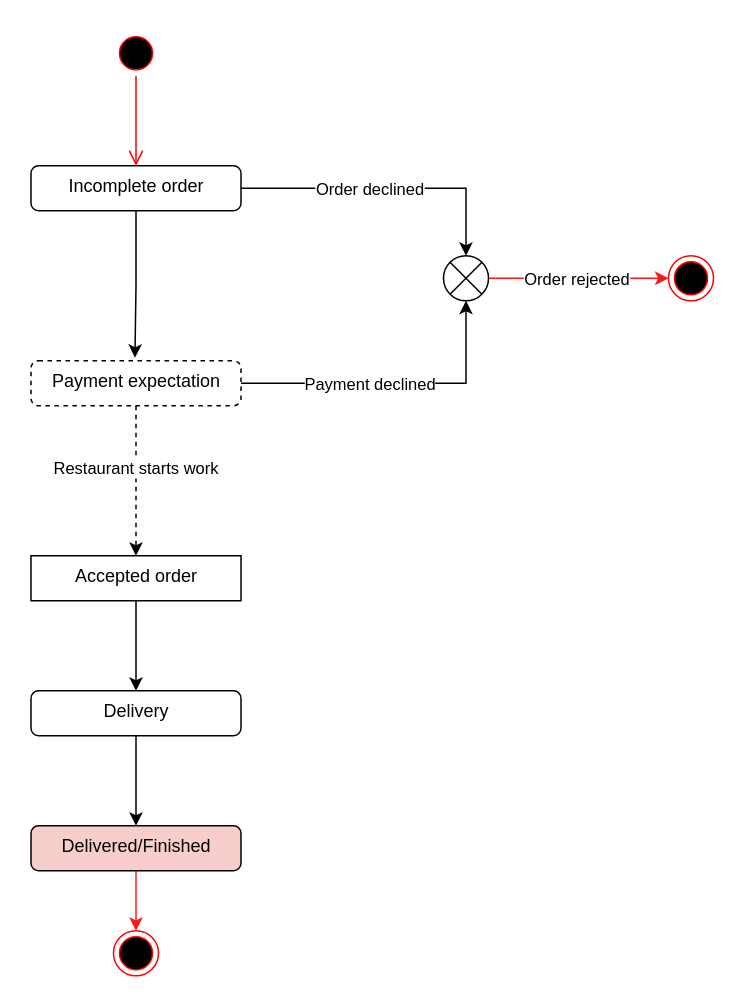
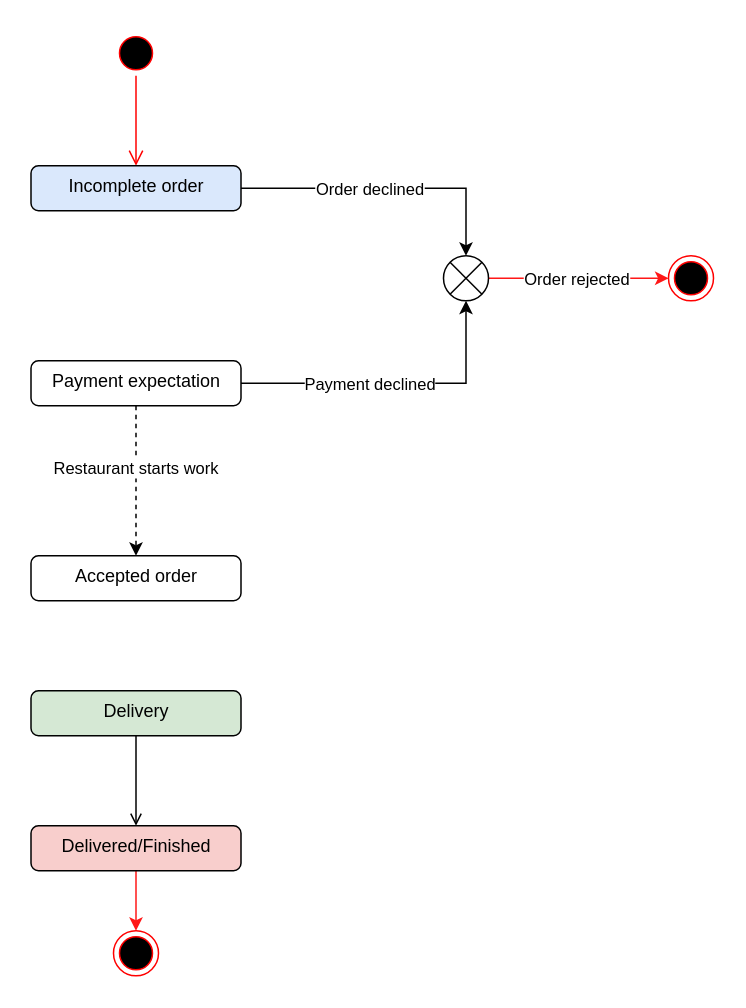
  <mxCell id="0" />
  <mxCell id="1" parent="0" />
  <mxCell id="2" value="" style="ellipse;html=1;shape=startState;fillColor=#000000;strokeColor=#ff0000;" vertex="1" parent="1"><mxGeometry x="75" y="20" width="30" height="30" as="geometry" /></mxCell>
  <mxCell id="3" value="" style="edgeStyle=orthogonalEdgeStyle;html=1;verticalAlign=bottom;endArrow=open;endSize=8;strokeColor=#ff0000;rounded=0;" edge="1" source="2" parent="1"><mxGeometry relative="1" as="geometry"><mxPoint x="90" y="110" as="targetPoint" /></mxGeometry></mxCell>
  <mxCell id="4" style="edgeStyle=orthogonalEdgeStyle;rounded=0;orthogonalLoop=1;jettySize=auto;html=1;" edge="1" parent="1" source="7" target="10"><mxGeometry relative="1" as="geometry" /></mxCell>
  <mxCell id="5" value="Order declined" style="edgeLabel;html=1;align=center;verticalAlign=middle;resizable=0;points=[];" vertex="1" connectable="0" parent="4"><mxGeometry x="-0.084" y="1" relative="1" as="geometry"><mxPoint x="-4" y="1" as="offset" /></mxGeometry></mxCell>
- <mxCell id="6" style="edgeStyle=orthogonalEdgeStyle;rounded=0;orthogonalLoop=1;jettySize=auto;html=1;exitX=0.5;exitY=1;exitDx=0;exitDy=0;entryX=0.495;entryY=-0.067;entryDx=0;entryDy=0;entryPerimeter=0;" edge="1" parent="1" source="7" target="17"><mxGeometry relative="1" as="geometry"><mxPoint x="95" y="170" as="targetPoint" /></mxGeometry></mxCell>
- <mxCell id="7" value="Incomplete order" style="html=1;align=center;verticalAlign=top;rounded=1;absoluteArcSize=1;arcSize=10;dashed=0;" vertex="1" parent="1"><mxGeometry x="20" y="110" width="140" height="30" as="geometry" /></mxCell>
+ <mxCell id="7" value="Incomplete order" style="html=1;align=center;verticalAlign=top;rounded=1;absoluteArcSize=1;arcSize=10;dashed=0;fillColor=#dae8fc;" vertex="1" parent="1"><mxGeometry x="20" y="110" width="140" height="30" as="geometry" /></mxCell>
  <mxCell id="8" style="edgeStyle=orthogonalEdgeStyle;rounded=0;orthogonalLoop=1;jettySize=auto;html=1;exitX=1;exitY=0.5;exitDx=0;exitDy=0;strokeColor=#FF1717;entryX=0;entryY=0.5;entryDx=0;entryDy=0;" edge="1" parent="1" source="10" target="23"><mxGeometry relative="1" as="geometry"><mxPoint x="425" y="185" as="targetPoint" /></mxGeometry></mxCell>
  <mxCell id="9" value="Order rejected" style="edgeLabel;html=1;align=center;verticalAlign=middle;resizable=0;points=[];" vertex="1" connectable="0" parent="8"><mxGeometry x="-0.308" y="2" relative="1" as="geometry"><mxPoint x="16" y="2" as="offset" /></mxGeometry></mxCell>
  <mxCell id="10" value="" style="shape=sumEllipse;perimeter=ellipsePerimeter;whiteSpace=wrap;html=1;backgroundOutline=1;" vertex="1" parent="1"><mxGeometry x="295" y="170" width="30" height="30" as="geometry" /></mxCell>
- <mxCell id="11" style="edgeStyle=orthogonalEdgeStyle;rounded=0;orthogonalLoop=1;jettySize=auto;html=1;exitX=0.5;exitY=1;exitDx=0;exitDy=0;entryX=0.5;entryY=0;entryDx=0;entryDy=0;" edge="1" parent="1" source="12" target="19"><mxGeometry relative="1" as="geometry" /></mxCell>
- <mxCell id="12" value="Accepted order" style="html=1;align=center;verticalAlign=top;absoluteArcSize=1;arcSize=10;dashed=0;rounded=0;" vertex="1" parent="1"><mxGeometry x="20" y="370" width="140" height="30" as="geometry" /></mxCell>
+ <mxCell id="12" value="Accepted order" style="html=1;align=center;verticalAlign=top;rounded=1;absoluteArcSize=1;arcSize=10;dashed=0;" vertex="1" parent="1"><mxGeometry x="20" y="370" width="140" height="30" as="geometry" /></mxCell>
  <mxCell id="13" style="edgeStyle=orthogonalEdgeStyle;rounded=0;orthogonalLoop=1;jettySize=auto;html=1;exitX=1;exitY=0.5;exitDx=0;exitDy=0;entryX=0.5;entryY=1;entryDx=0;entryDy=0;" edge="1" parent="1" source="17" target="10"><mxGeometry relative="1" as="geometry" /></mxCell>
  <mxCell id="14" value="Payment declined" style="edgeLabel;html=1;align=center;verticalAlign=middle;resizable=0;points=[];" vertex="1" connectable="0" parent="13"><mxGeometry x="-0.375" relative="1" as="geometry"><mxPoint x="21" as="offset" /></mxGeometry></mxCell>
  <mxCell id="15" style="edgeStyle=orthogonalEdgeStyle;rounded=0;orthogonalLoop=1;jettySize=auto;html=1;exitX=0.5;exitY=1;exitDx=0;exitDy=0;entryX=0.5;entryY=0;entryDx=0;entryDy=0;dashed=1;" edge="1" parent="1" source="17" target="12"><mxGeometry relative="1" as="geometry" /></mxCell>
  <mxCell id="16" value="Restaurant starts work" style="edgeLabel;html=1;align=center;verticalAlign=middle;resizable=0;points=[];" vertex="1" connectable="0" parent="15"><mxGeometry x="-0.173" y="-1" relative="1" as="geometry"><mxPoint as="offset" /></mxGeometry></mxCell>
- <mxCell id="17" value="Payment expectation" style="html=1;align=center;verticalAlign=top;rounded=1;absoluteArcSize=1;arcSize=10;dashed=1;" vertex="1" parent="1"><mxGeometry x="20" y="240" width="140" height="30" as="geometry" /></mxCell>
- <mxCell id="18" style="edgeStyle=orthogonalEdgeStyle;rounded=0;orthogonalLoop=1;jettySize=auto;html=1;exitX=0.5;exitY=1;exitDx=0;exitDy=0;entryX=0.5;entryY=0;entryDx=0;entryDy=0;" edge="1" parent="1" source="19" target="21"><mxGeometry relative="1" as="geometry" /></mxCell>
- <mxCell id="19" value="Delivery" style="html=1;align=center;verticalAlign=top;rounded=1;absoluteArcSize=1;arcSize=10;dashed=0;" vertex="1" parent="1"><mxGeometry x="20" y="460" width="140" height="30" as="geometry" /></mxCell>
+ <mxCell id="17" value="Payment expectation" style="html=1;align=center;verticalAlign=top;rounded=1;absoluteArcSize=1;arcSize=10;dashed=0;" vertex="1" parent="1"><mxGeometry x="20" y="240" width="140" height="30" as="geometry" /></mxCell>
+ <mxCell id="18" style="edgeStyle=orthogonalEdgeStyle;rounded=0;orthogonalLoop=1;jettySize=auto;html=1;exitX=0.5;exitY=1;exitDx=0;exitDy=0;entryX=0.5;entryY=0;entryDx=0;entryDy=0;endArrow=open;" edge="1" parent="1" source="19" target="21"><mxGeometry relative="1" as="geometry" /></mxCell>
+ <mxCell id="19" value="Delivery" style="html=1;align=center;verticalAlign=top;rounded=1;absoluteArcSize=1;arcSize=10;dashed=0;fillColor=#d5e8d4;" vertex="1" parent="1"><mxGeometry x="20" y="460" width="140" height="30" as="geometry" /></mxCell>
  <mxCell id="20" style="edgeStyle=orthogonalEdgeStyle;rounded=0;orthogonalLoop=1;jettySize=auto;html=1;exitX=0.5;exitY=1;exitDx=0;exitDy=0;entryX=0.5;entryY=0;entryDx=0;entryDy=0;strokeColor=#FF1717;" edge="1" parent="1" source="21" target="22"><mxGeometry relative="1" as="geometry" /></mxCell>
  <mxCell id="21" value="Delivered/Finished" style="html=1;align=center;verticalAlign=top;rounded=1;absoluteArcSize=1;arcSize=10;dashed=0;fillColor=#f8cecc;" vertex="1" parent="1"><mxGeometry x="20" y="550" width="140" height="30" as="geometry" /></mxCell>
  <mxCell id="22" value="" style="ellipse;html=1;shape=endState;fillColor=#000000;strokeColor=#ff0000;" vertex="1" parent="1"><mxGeometry x="75" y="620" width="30" height="30" as="geometry" /></mxCell>
  <mxCell id="23" value="" style="ellipse;html=1;shape=endState;fillColor=#000000;strokeColor=#ff0000;" vertex="1" parent="1"><mxGeometry x="445" y="170" width="30" height="30" as="geometry" /></mxCell>
